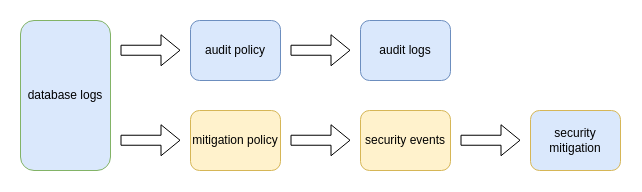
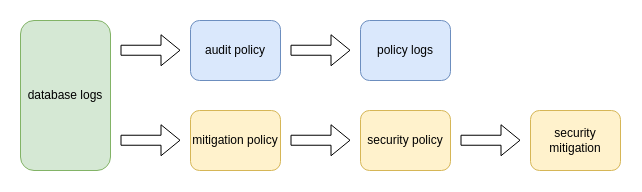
  <mxCell id="0" />
  <mxCell id="1" parent="0" />
- <mxCell id="2" value="database logs" style="rounded=1;whiteSpace=wrap;html=1;fillColor=#dae8fc;strokeColor=#82b366;" vertex="1" parent="1"><mxGeometry x="20" y="20" width="90" height="150" as="geometry" /></mxCell>
+ <mxCell id="2" value="database logs" style="rounded=1;whiteSpace=wrap;html=1;fillColor=#d5e8d4;strokeColor=#82b366;" vertex="1" parent="1"><mxGeometry x="20" y="20" width="90" height="150" as="geometry" /></mxCell>
  <mxCell id="3" value="audit policy" style="rounded=1;whiteSpace=wrap;html=1;fillColor=#dae8fc;strokeColor=#6c8ebf;" vertex="1" parent="1"><mxGeometry x="190" y="20" width="90" height="60" as="geometry" /></mxCell>
- <mxCell id="4" value="audit logs" style="rounded=1;whiteSpace=wrap;html=1;fillColor=#dae8fc;strokeColor=#6c8ebf;" vertex="1" parent="1"><mxGeometry x="360" y="20" width="90" height="60" as="geometry" /></mxCell>
+ <mxCell id="4" value="policy logs" style="rounded=1;whiteSpace=wrap;html=1;fillColor=#dae8fc;strokeColor=#6c8ebf;" vertex="1" parent="1"><mxGeometry x="360" y="20" width="90" height="60" as="geometry" /></mxCell>
  <mxCell id="5" value="mitigation policy" style="rounded=1;whiteSpace=wrap;html=1;fillColor=#fff2cc;strokeColor=#d6b656;" vertex="1" parent="1"><mxGeometry x="190" y="110" width="90" height="60" as="geometry" /></mxCell>
- <mxCell id="6" value="security events" style="rounded=1;whiteSpace=wrap;html=1;fillColor=#fff2cc;strokeColor=#d6b656;" vertex="1" parent="1"><mxGeometry x="360" y="110" width="90" height="60" as="geometry" /></mxCell>
+ <mxCell id="6" value="security policy" style="rounded=1;whiteSpace=wrap;html=1;fillColor=#fff2cc;strokeColor=#d6b656;" vertex="1" parent="1"><mxGeometry x="360" y="110" width="90" height="60" as="geometry" /></mxCell>
  <mxCell id="7" value="" style="shape=flexArrow;endArrow=classic;html=1;" edge="1" parent="1"><mxGeometry width="50" height="50" relative="1" as="geometry"><mxPoint x="120" y="49.74" as="sourcePoint" /><mxPoint x="180" y="49.74" as="targetPoint" /></mxGeometry></mxCell>
  <mxCell id="8" value="" style="shape=flexArrow;endArrow=classic;html=1;" edge="1" parent="1"><mxGeometry width="50" height="50" relative="1" as="geometry"><mxPoint x="120" y="139.74" as="sourcePoint" /><mxPoint x="180" y="139.74" as="targetPoint" /></mxGeometry></mxCell>
  <mxCell id="9" value="" style="shape=flexArrow;endArrow=classic;html=1;" edge="1" parent="1"><mxGeometry width="50" height="50" relative="1" as="geometry"><mxPoint x="290" y="49.74" as="sourcePoint" /><mxPoint x="350" y="49.74" as="targetPoint" /></mxGeometry></mxCell>
  <mxCell id="10" value="" style="shape=flexArrow;endArrow=classic;html=1;" edge="1" parent="1"><mxGeometry width="50" height="50" relative="1" as="geometry"><mxPoint x="290" y="139.74" as="sourcePoint" /><mxPoint x="350" y="139.74" as="targetPoint" /></mxGeometry></mxCell>
- <mxCell id="11" value="security mitigation" style="rounded=1;whiteSpace=wrap;html=1;fillColor=#dae8fc;strokeColor=#d6b656;" vertex="1" parent="1"><mxGeometry x="530" y="110" width="90" height="60" as="geometry" /></mxCell>
+ <mxCell id="11" value="security mitigation" style="rounded=1;whiteSpace=wrap;html=1;fillColor=#fff2cc;strokeColor=#d6b656;" vertex="1" parent="1"><mxGeometry x="530" y="110" width="90" height="60" as="geometry" /></mxCell>
  <mxCell id="12" value="" style="shape=flexArrow;endArrow=classic;html=1;" edge="1" parent="1"><mxGeometry width="50" height="50" relative="1" as="geometry"><mxPoint x="460" y="139.74" as="sourcePoint" /><mxPoint x="520" y="139.74" as="targetPoint" /></mxGeometry></mxCell>
